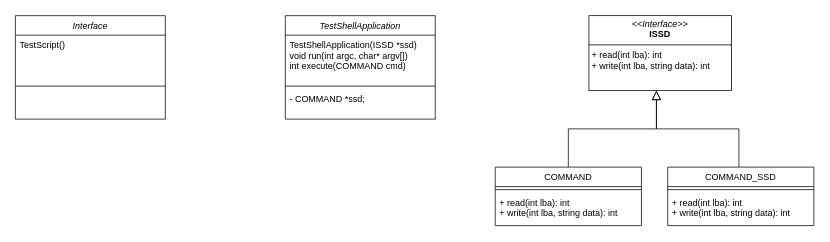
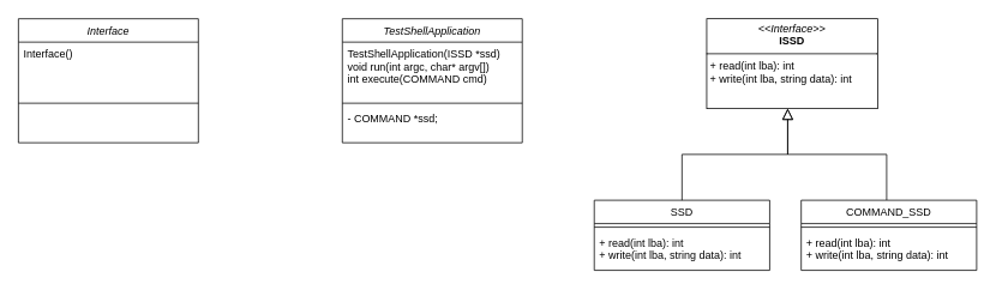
  <mxCell id="0" />
  <mxCell id="1" parent="0" />
  <mxCell id="2" value="&lt;p style=&quot;margin:0px;margin-top:4px;text-align:center;&quot;&gt;&lt;i&gt;&amp;lt;&amp;lt;Interface&amp;gt;&amp;gt;&lt;/i&gt;&lt;br&gt;&lt;b&gt;ISSD&lt;/b&gt;&lt;/p&gt;&lt;hr size=&quot;1&quot; style=&quot;border-style:solid;&quot;&gt;&lt;p style=&quot;margin:0px;margin-left:4px;&quot;&gt;+ read(int lba): int&lt;br&gt;+ write(int lba, string data): int&lt;/p&gt;" style="verticalAlign=top;align=left;overflow=fill;html=1;whiteSpace=wrap;" vertex="1" parent="1"><mxGeometry x="785" y="20" width="190" height="100" as="geometry" /></mxCell>
- <mxCell id="3" value="COMMAND" style="swimlane;fontStyle=0;align=center;verticalAlign=top;childLayout=stackLayout;horizontal=1;startSize=26;horizontalStack=0;resizeParent=1;resizeLast=0;collapsible=1;marginBottom=0;rounded=0;shadow=0;strokeWidth=1;" vertex="1" parent="1"><mxGeometry x="660" y="222" width="195" height="78" as="geometry"><mxRectangle x="130" y="380" width="160" height="26" as="alternateBounds" /></mxGeometry></mxCell>
+ <mxCell id="3" value="SSD" style="swimlane;fontStyle=0;align=center;verticalAlign=top;childLayout=stackLayout;horizontal=1;startSize=26;horizontalStack=0;resizeParent=1;resizeLast=0;collapsible=1;marginBottom=0;rounded=0;shadow=0;strokeWidth=1;" vertex="1" parent="1"><mxGeometry x="660" y="222" width="195" height="78" as="geometry"><mxRectangle x="130" y="380" width="160" height="26" as="alternateBounds" /></mxGeometry></mxCell>
  <mxCell id="4" value="" style="line;html=1;strokeWidth=1;align=left;verticalAlign=middle;spacingTop=-1;spacingLeft=3;spacingRight=3;rotatable=0;labelPosition=right;points=[];portConstraint=eastwest;" vertex="1" parent="3"><mxGeometry y="26" width="195" height="8" as="geometry" /></mxCell>
  <mxCell id="5" value="+ read(int lba): int&#10;+ write(int lba, string data): int" style="text;align=left;verticalAlign=top;spacingLeft=4;spacingRight=4;overflow=hidden;rotatable=0;points=[[0,0.5],[1,0.5]];portConstraint=eastwest;" vertex="1" parent="3"><mxGeometry y="34" width="195" height="36" as="geometry" /></mxCell>
  <mxCell id="6" value="" style="endArrow=block;endSize=10;endFill=0;shadow=0;strokeWidth=1;rounded=0;curved=0;edgeStyle=elbowEdgeStyle;elbow=vertical;" edge="1" parent="1" source="3"><mxGeometry width="160" relative="1" as="geometry"><mxPoint x="775" y="65" as="sourcePoint" /><mxPoint x="875" y="120" as="targetPoint" /></mxGeometry></mxCell>
  <mxCell id="7" value="" style="endArrow=block;endSize=10;endFill=0;shadow=0;strokeWidth=1;rounded=0;curved=0;edgeStyle=elbowEdgeStyle;elbow=vertical;" edge="1" parent="1"><mxGeometry width="160" relative="1" as="geometry"><mxPoint x="985" y="222" as="sourcePoint" /><mxPoint x="875" y="120" as="targetPoint" /></mxGeometry></mxCell>
  <mxCell id="8" value="COMMAND_SSD" style="swimlane;fontStyle=0;align=center;verticalAlign=top;childLayout=stackLayout;horizontal=1;startSize=26;horizontalStack=0;resizeParent=1;resizeLast=0;collapsible=1;marginBottom=0;rounded=0;shadow=0;strokeWidth=1;" vertex="1" parent="1"><mxGeometry x="890" y="222" width="195" height="78" as="geometry"><mxRectangle x="130" y="380" width="160" height="26" as="alternateBounds" /></mxGeometry></mxCell>
  <mxCell id="9" value="" style="line;html=1;strokeWidth=1;align=left;verticalAlign=middle;spacingTop=-1;spacingLeft=3;spacingRight=3;rotatable=0;labelPosition=right;points=[];portConstraint=eastwest;" vertex="1" parent="8"><mxGeometry y="26" width="195" height="8" as="geometry" /></mxCell>
  <mxCell id="10" value="+ read(int lba): int&#10;+ write(int lba, string data): int" style="text;align=left;verticalAlign=top;spacingLeft=4;spacingRight=4;overflow=hidden;rotatable=0;points=[[0,0.5],[1,0.5]];portConstraint=eastwest;" vertex="1" parent="8"><mxGeometry y="34" width="195" height="36" as="geometry" /></mxCell>
  <mxCell id="11" value="TestShellApplication" style="swimlane;fontStyle=2;align=center;verticalAlign=top;childLayout=stackLayout;horizontal=1;startSize=26;horizontalStack=0;resizeParent=1;resizeLast=0;collapsible=1;marginBottom=0;rounded=0;shadow=0;strokeWidth=1;" vertex="1" parent="1"><mxGeometry x="380" y="20" width="200" height="138" as="geometry"><mxRectangle x="230" y="140" width="160" height="26" as="alternateBounds" /></mxGeometry></mxCell>
  <mxCell id="12" value="TestShellApplication(ISSD *ssd)&#10;void run(int argc, char* argv[])&#10;int execute(COMMAND cmd)" style="text;align=left;verticalAlign=top;spacingLeft=4;spacingRight=4;overflow=hidden;rotatable=0;points=[[0,0.5],[1,0.5]];portConstraint=eastwest;" vertex="1" parent="11"><mxGeometry y="26" width="200" height="64" as="geometry" /></mxCell>
  <mxCell id="13" value="" style="line;html=1;strokeWidth=1;align=left;verticalAlign=middle;spacingTop=-1;spacingLeft=3;spacingRight=3;rotatable=0;labelPosition=right;points=[];portConstraint=eastwest;" vertex="1" parent="11"><mxGeometry y="90" width="200" height="8" as="geometry" /></mxCell>
  <mxCell id="14" value="- COMMAND *ssd;" style="text;align=left;verticalAlign=top;spacingLeft=4;spacingRight=4;overflow=hidden;rotatable=0;points=[[0,0.5],[1,0.5]];portConstraint=eastwest;rounded=0;shadow=0;html=0;" parent="11" vertex="1"><mxGeometry y="98" width="200" height="26" as="geometry" /></mxCell>
  <mxCell id="15" value="Interface" style="swimlane;fontStyle=2;align=center;verticalAlign=top;childLayout=stackLayout;horizontal=1;startSize=26;horizontalStack=0;resizeParent=1;resizeLast=0;collapsible=1;marginBottom=0;rounded=0;shadow=0;strokeWidth=1;" vertex="1" parent="1"><mxGeometry x="20" y="20" width="200" height="138" as="geometry"><mxRectangle x="230" y="140" width="160" height="26" as="alternateBounds" /></mxGeometry></mxCell>
- <mxCell id="16" value="TestScript()&#10;" style="text;align=left;verticalAlign=top;spacingLeft=4;spacingRight=4;overflow=hidden;rotatable=0;points=[[0,0.5],[1,0.5]];portConstraint=eastwest;" vertex="1" parent="15"><mxGeometry y="26" width="200" height="64" as="geometry" /></mxCell>
+ <mxCell id="16" value="Interface()&#10;" style="text;align=left;verticalAlign=top;spacingLeft=4;spacingRight=4;overflow=hidden;rotatable=0;points=[[0,0.5],[1,0.5]];portConstraint=eastwest;" vertex="1" parent="15"><mxGeometry y="26" width="200" height="64" as="geometry" /></mxCell>
  <mxCell id="17" value="" style="line;html=1;strokeWidth=1;align=left;verticalAlign=middle;spacingTop=-1;spacingLeft=3;spacingRight=3;rotatable=0;labelPosition=right;points=[];portConstraint=eastwest;" vertex="1" parent="15"><mxGeometry y="90" width="200" height="8" as="geometry" /></mxCell>
